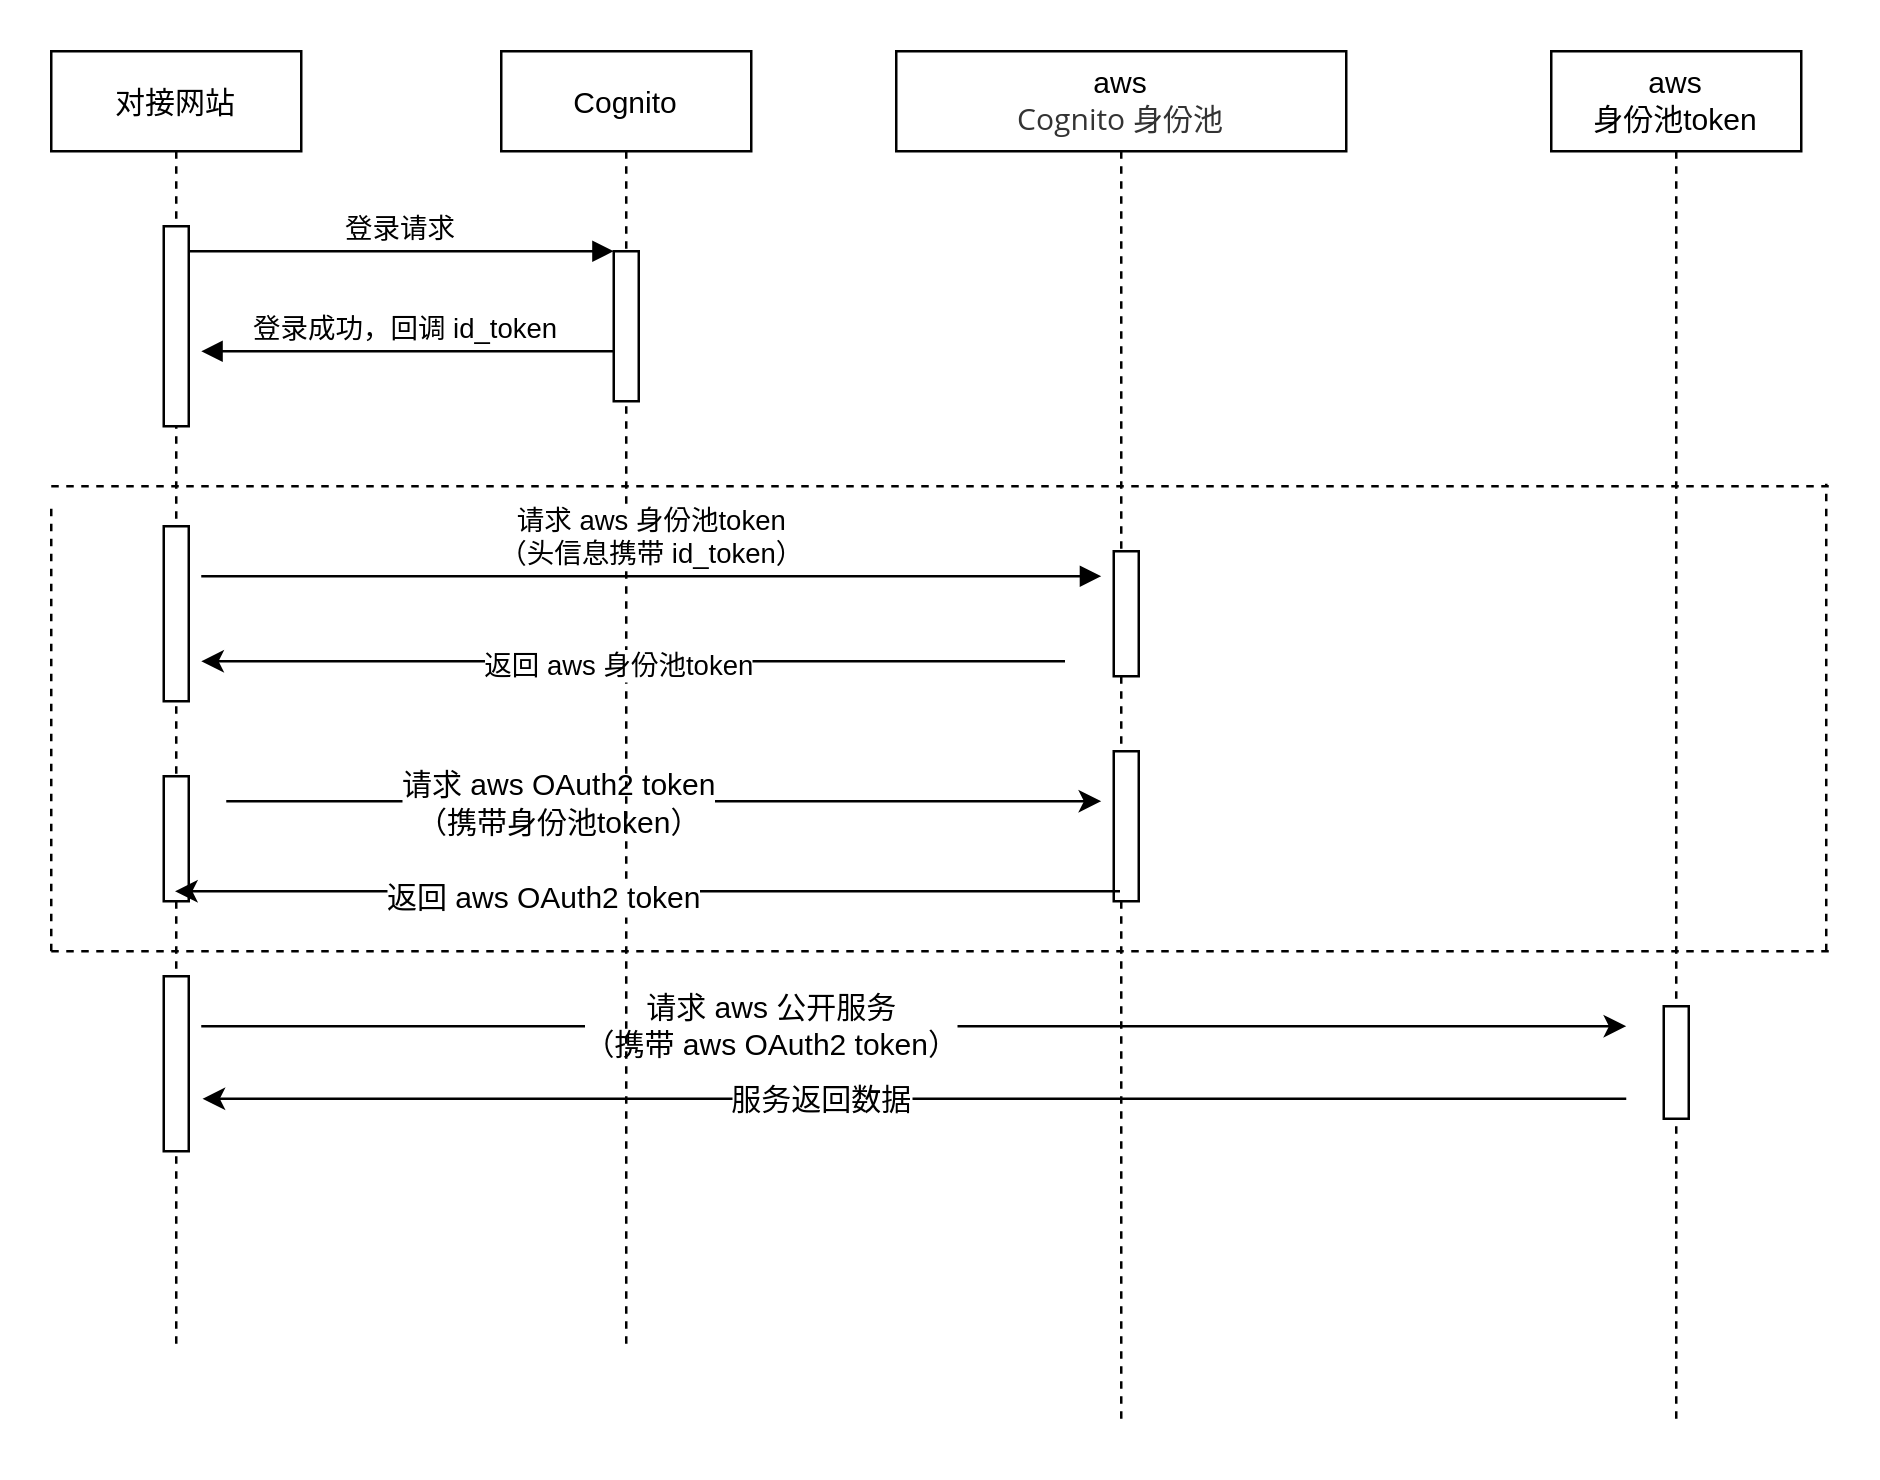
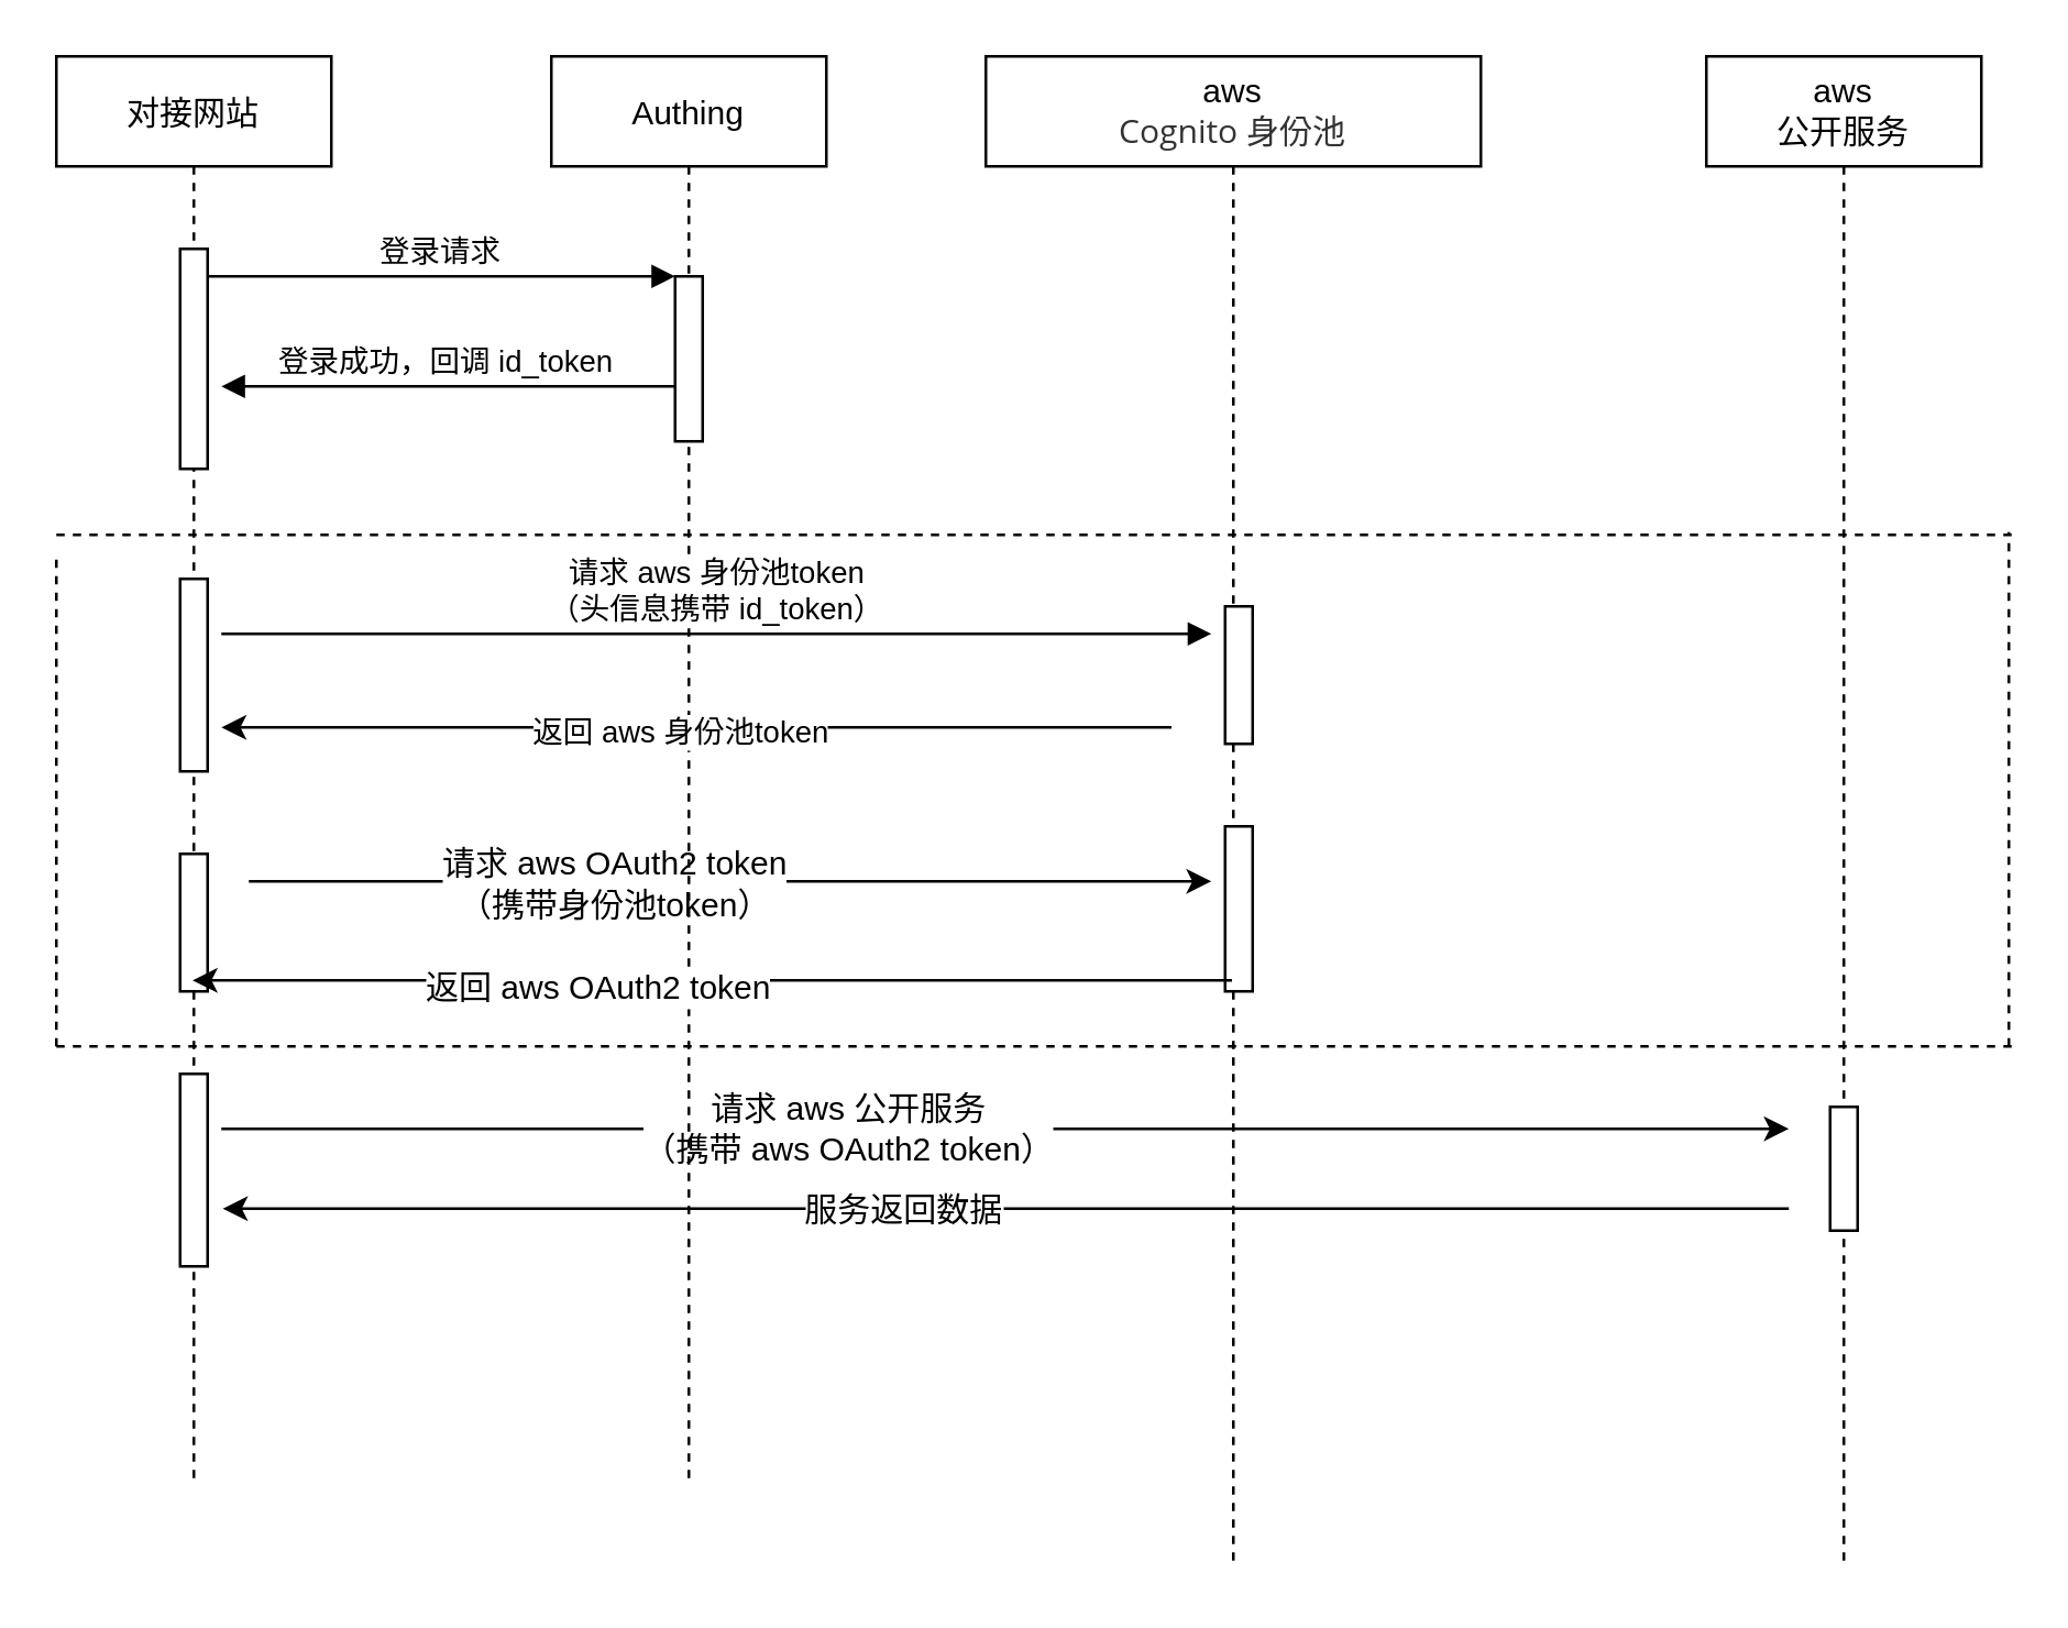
  <mxCell id="0" />
  <mxCell id="1" parent="0" />
  <mxCell id="2" value="对接网站" style="shape=umlLifeline;perimeter=lifelinePerimeter;container=1;collapsible=0;recursiveResize=0;rounded=0;shadow=0;strokeWidth=1;" vertex="1" parent="1"><mxGeometry x="20" y="20" width="100" height="520" as="geometry" /></mxCell>
  <mxCell id="3" value="" style="points=[];perimeter=orthogonalPerimeter;rounded=0;shadow=0;strokeWidth=1;" vertex="1" parent="2"><mxGeometry x="45" y="70" width="10" height="80" as="geometry" /></mxCell>
  <mxCell id="4" value="" style="html=1;points=[];perimeter=orthogonalPerimeter;" vertex="1" parent="2"><mxGeometry x="45" y="190" width="10" height="70" as="geometry" /></mxCell>
  <mxCell id="5" value="" style="html=1;points=[];perimeter=orthogonalPerimeter;fontFamily=Comic Sans MS;fontSize=12;" vertex="1" parent="2"><mxGeometry x="45" y="290" width="10" height="50" as="geometry" /></mxCell>
  <mxCell id="6" value="" style="endArrow=classic;html=1;rounded=0;fontFamily=Comic Sans MS;fontSize=12;" edge="1" parent="2"><mxGeometry width="50" height="50" relative="1" as="geometry"><mxPoint x="70" y="300" as="sourcePoint" /><mxPoint x="420" y="300" as="targetPoint" /><Array as="points"><mxPoint x="160" y="300" /><mxPoint x="130" y="300" /></Array></mxGeometry></mxCell>
  <mxCell id="7" value="请求 aws OAuth2 token&lt;br&gt;（携带身份池token）" style="edgeLabel;html=1;align=center;verticalAlign=middle;resizable=0;points=[];fontSize=12;" vertex="1" connectable="0" parent="6"><mxGeometry x="-0.063" relative="1" as="geometry"><mxPoint as="offset" /></mxGeometry></mxCell>
  <mxCell id="8" value="" style="html=1;points=[];perimeter=orthogonalPerimeter;fontFamily=Comic Sans MS;fontSize=12;" vertex="1" parent="2"><mxGeometry x="45" y="370" width="10" height="70" as="geometry" /></mxCell>
  <mxCell id="9" value="" style="endArrow=classic;html=1;rounded=0;fontFamily=Comic Sans MS;fontSize=12;" edge="1" parent="2"><mxGeometry width="50" height="50" relative="1" as="geometry"><mxPoint x="60" y="390" as="sourcePoint" /><mxPoint x="630" y="390" as="targetPoint" /><Array as="points"><mxPoint x="150" y="390" /><mxPoint x="120" y="390" /></Array></mxGeometry></mxCell>
  <mxCell id="10" value="请求 aws 公开服务&lt;br&gt;（携带 aws OAuth2 token）" style="edgeLabel;html=1;align=center;verticalAlign=middle;resizable=0;points=[];fontSize=12;" vertex="1" connectable="0" parent="9"><mxGeometry x="-0.089" y="1" relative="1" as="geometry"><mxPoint as="offset" /></mxGeometry></mxCell>
  <mxCell id="11" value="" style="endArrow=none;dashed=1;html=1;rounded=0;fontSize=12;" edge="1" parent="2"><mxGeometry width="50" height="50" relative="1" as="geometry"><mxPoint y="174" as="sourcePoint" /><mxPoint x="712" y="174" as="targetPoint" /></mxGeometry></mxCell>
  <mxCell id="12" value="" style="endArrow=none;dashed=1;html=1;rounded=0;fontSize=12;" edge="1" parent="2"><mxGeometry width="50" height="50" relative="1" as="geometry"><mxPoint y="360" as="sourcePoint" /><mxPoint x="711" y="360" as="targetPoint" /></mxGeometry></mxCell>
- <mxCell id="13" value="Cognito" style="shape=umlLifeline;perimeter=lifelinePerimeter;container=1;collapsible=0;recursiveResize=0;rounded=0;shadow=0;strokeWidth=1;" vertex="1" parent="1"><mxGeometry x="200" y="20" width="100" height="520" as="geometry" /></mxCell>
+ <mxCell id="13" value="Authing" style="shape=umlLifeline;perimeter=lifelinePerimeter;container=1;collapsible=0;recursiveResize=0;rounded=0;shadow=0;strokeWidth=1;" vertex="1" parent="1"><mxGeometry x="200" y="20" width="100" height="520" as="geometry" /></mxCell>
  <mxCell id="14" value="" style="points=[];perimeter=orthogonalPerimeter;rounded=0;shadow=0;strokeWidth=1;" vertex="1" parent="13"><mxGeometry x="45" y="80" width="10" height="60" as="geometry" /></mxCell>
  <mxCell id="15" value="登录请求" style="verticalAlign=bottom;endArrow=block;entryX=0;entryY=0;shadow=0;strokeWidth=1;" edge="1" parent="1" source="3" target="14"><mxGeometry relative="1" as="geometry"><mxPoint x="175" y="100" as="sourcePoint" /></mxGeometry></mxCell>
  <mxCell id="16" value="登录成功，回调 id_token" style="verticalAlign=bottom;endArrow=block;entryX=1;entryY=0;shadow=0;strokeWidth=1;" edge="1" parent="1" source="14"><mxGeometry relative="1" as="geometry"><mxPoint x="140" y="140" as="sourcePoint" /><mxPoint x="80" y="140" as="targetPoint" /></mxGeometry></mxCell>
  <mxCell id="17" value="aws&lt;br&gt;&lt;span style=&quot;color: rgb(51 , 51 , 51) ; font-family: &amp;#34;open sans&amp;#34; , &amp;#34;clear sans&amp;#34; , &amp;#34;helvetica neue&amp;#34; , &amp;#34;helvetica&amp;#34; , &amp;#34;arial&amp;#34; , &amp;#34;segoe ui emoji&amp;#34; , sans-serif ; background-color: rgb(255 , 255 , 255)&quot;&gt;&lt;font style=&quot;font-size: 12px&quot;&gt;Cognito 身份池&lt;/font&gt;&lt;/span&gt;" style="shape=umlLifeline;perimeter=lifelinePerimeter;whiteSpace=wrap;html=1;container=1;collapsible=0;recursiveResize=0;outlineConnect=0;" vertex="1" parent="1"><mxGeometry x="358" y="20" width="180" height="550" as="geometry" /></mxCell>
  <mxCell id="18" value="" style="html=1;points=[];perimeter=orthogonalPerimeter;" vertex="1" parent="17"><mxGeometry x="87" y="200" width="10" height="50" as="geometry" /></mxCell>
  <mxCell id="19" value="" style="html=1;points=[];perimeter=orthogonalPerimeter;fontSize=12;" vertex="1" parent="17"><mxGeometry x="87" y="280" width="10" height="60" as="geometry" /></mxCell>
  <mxCell id="20" value="请求 aws 身份池token&lt;br&gt;（头信息携带 id_token）" style="html=1;verticalAlign=bottom;endArrow=block;rounded=0;" edge="1" parent="1"><mxGeometry width="80" relative="1" as="geometry"><mxPoint x="80" y="230" as="sourcePoint" /><mxPoint x="440" y="230" as="targetPoint" /></mxGeometry></mxCell>
  <mxCell id="21" value="" style="endArrow=classic;html=1;rounded=0;fontFamily=Comic Sans MS;" edge="1" parent="1"><mxGeometry width="50" height="50" relative="1" as="geometry"><mxPoint x="425.5" y="264" as="sourcePoint" /><mxPoint x="80" y="264" as="targetPoint" /></mxGeometry></mxCell>
  <mxCell id="22" value="返回 aws 身份池token" style="edgeLabel;html=1;align=center;verticalAlign=middle;resizable=0;points=[];" vertex="1" connectable="0" parent="21"><mxGeometry x="0.161" y="1" relative="1" as="geometry"><mxPoint x="22" as="offset" /></mxGeometry></mxCell>
- <mxCell id="23" value="aws&lt;br&gt;身份池token" style="shape=umlLifeline;perimeter=lifelinePerimeter;whiteSpace=wrap;html=1;container=1;collapsible=0;recursiveResize=0;outlineConnect=0;fontSize=12;" vertex="1" parent="1"><mxGeometry x="620" y="20" width="100" height="550" as="geometry" /></mxCell>
+ <mxCell id="23" value="aws&lt;br&gt;公开服务" style="shape=umlLifeline;perimeter=lifelinePerimeter;whiteSpace=wrap;html=1;container=1;collapsible=0;recursiveResize=0;outlineConnect=0;fontSize=12;" vertex="1" parent="1"><mxGeometry x="620" y="20" width="100" height="550" as="geometry" /></mxCell>
  <mxCell id="24" value="" style="html=1;points=[];perimeter=orthogonalPerimeter;fontFamily=Comic Sans MS;fontSize=12;" vertex="1" parent="23"><mxGeometry x="45" y="382" width="10" height="45" as="geometry" /></mxCell>
  <mxCell id="25" value="" style="endArrow=classic;html=1;rounded=0;fontFamily=Comic Sans MS;fontSize=12;" edge="1" parent="1"><mxGeometry width="50" height="50" relative="1" as="geometry"><mxPoint x="447.5" y="356" as="sourcePoint" /><mxPoint x="69.5" y="356" as="targetPoint" /></mxGeometry></mxCell>
  <mxCell id="26" value="返回 aws OAuth2 token" style="edgeLabel;html=1;align=center;verticalAlign=middle;resizable=0;points=[];fontSize=12;" vertex="1" connectable="0" parent="25"><mxGeometry x="0.23" y="2" relative="1" as="geometry"><mxPoint x="1" as="offset" /></mxGeometry></mxCell>
  <mxCell id="27" value="" style="endArrow=classic;html=1;rounded=0;fontFamily=Comic Sans MS;fontSize=12;" edge="1" parent="1"><mxGeometry width="50" height="50" relative="1" as="geometry"><mxPoint x="101" y="439" as="sourcePoint" /><mxPoint x="80.5" y="439" as="targetPoint" /><Array as="points"><mxPoint x="650" y="439" /><mxPoint x="161" y="439" /></Array></mxGeometry></mxCell>
  <mxCell id="28" value="服务返回数据" style="edgeLabel;html=1;align=center;verticalAlign=middle;resizable=0;points=[];fontSize=12;" vertex="1" connectable="0" parent="27"><mxGeometry x="0.559" relative="1" as="geometry"><mxPoint as="offset" /></mxGeometry></mxCell>
  <mxCell id="29" value="" style="endArrow=none;dashed=1;html=1;rounded=0;fontSize=12;" edge="1" parent="1"><mxGeometry width="50" height="50" relative="1" as="geometry"><mxPoint x="20" y="380" as="sourcePoint" /><mxPoint x="20" y="200" as="targetPoint" /></mxGeometry></mxCell>
  <mxCell id="30" value="" style="endArrow=none;dashed=1;html=1;rounded=0;fontSize=12;" edge="1" parent="1"><mxGeometry width="50" height="50" relative="1" as="geometry"><mxPoint x="730" y="380" as="sourcePoint" /><mxPoint x="730" y="193" as="targetPoint" /></mxGeometry></mxCell>
